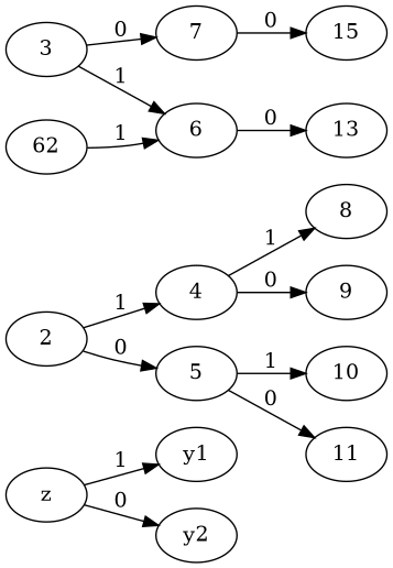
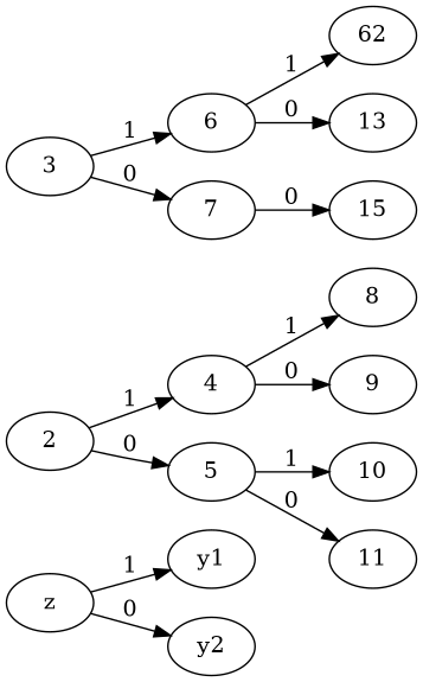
  digraph {
    rankdir=LR
    z
    y1
    y2
    2
    4
    5
    8
    9
    10
    11
    3
    6
    7
    n14 [label=62]
    13
    15
    z -> y1 [label=1]
    z -> y2 [label=0]
    2 -> 4 [label=1]
    2 -> 5 [label=0]
    4 -> 8 [label=1]
    4 -> 9 [label=0]
    5 -> 10 [label=1]
    5 -> 11 [label=0]
    3 -> 6 [label=1]
    3 -> 7 [label=0]
-   n14 -> 6 [label=1]
+   6 -> n14 [label=1]
    6 -> 13 [label=0]
    7 -> 15 [label=0]
  }
